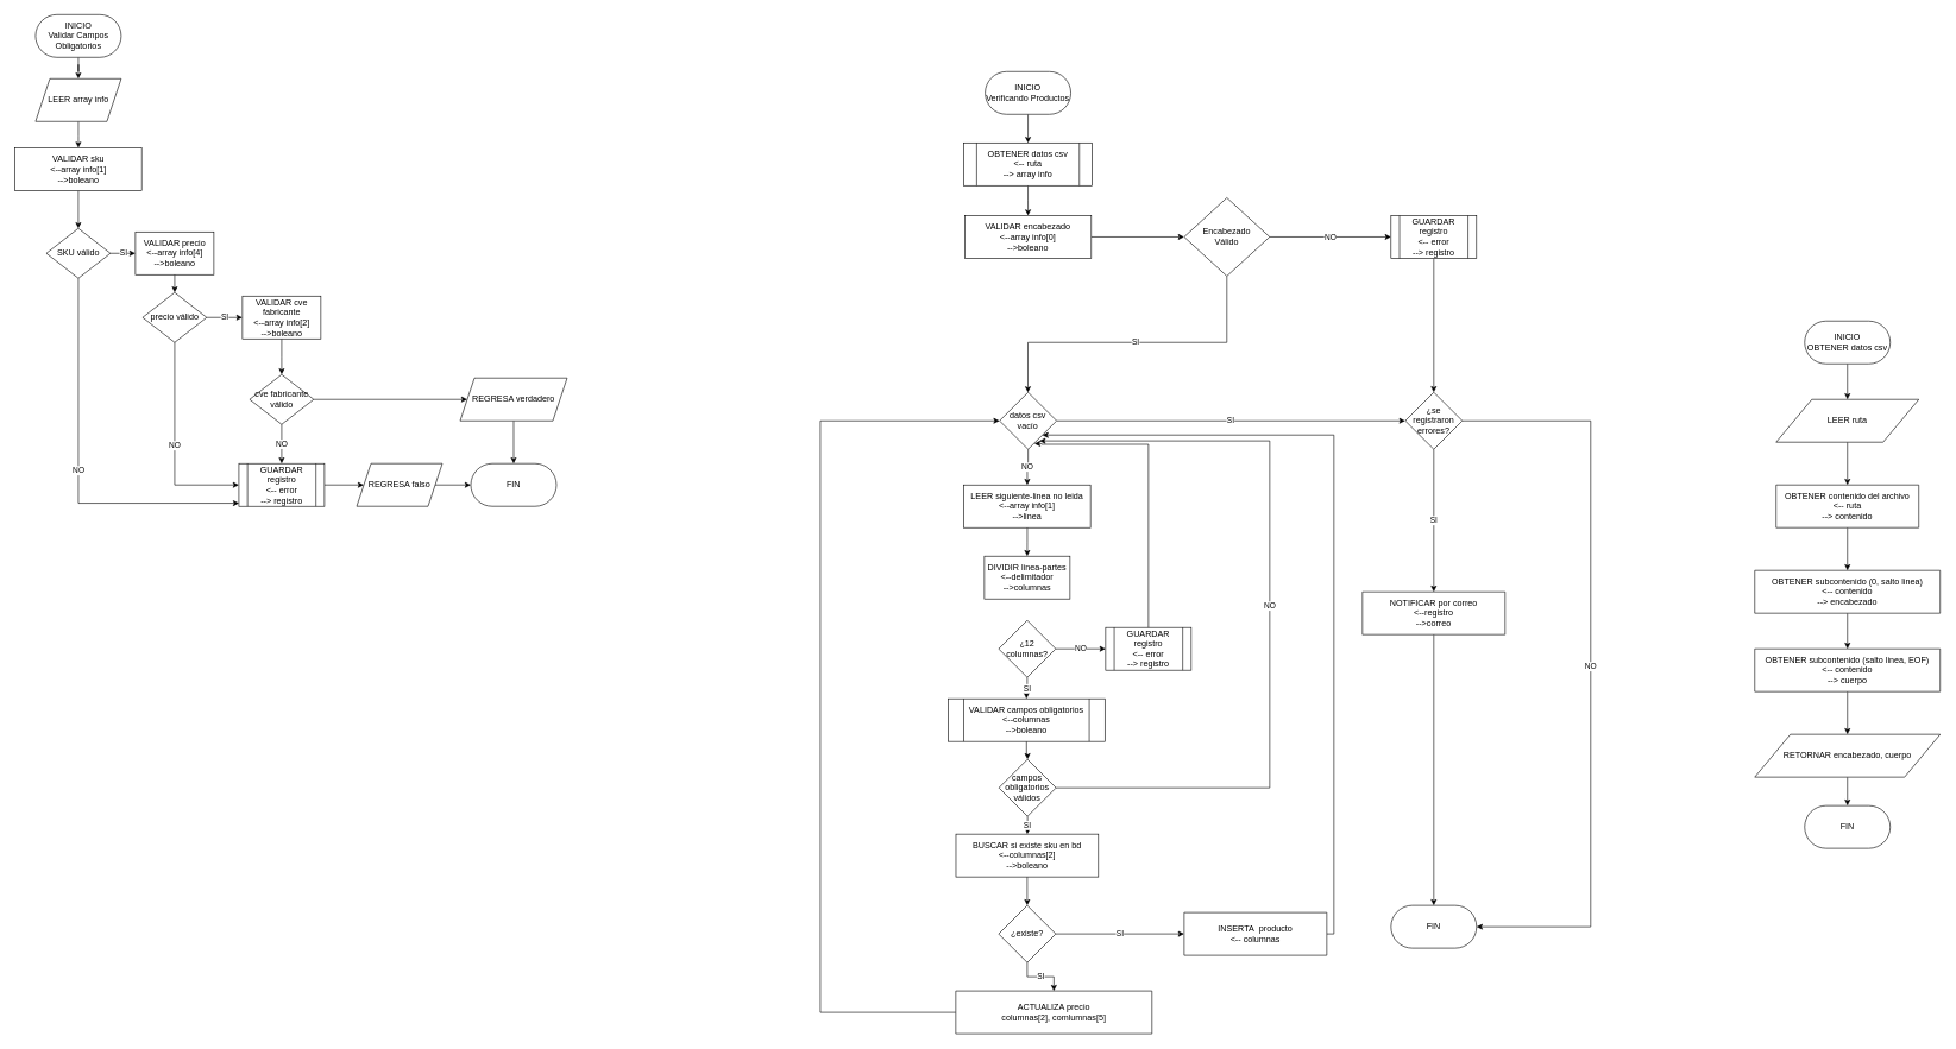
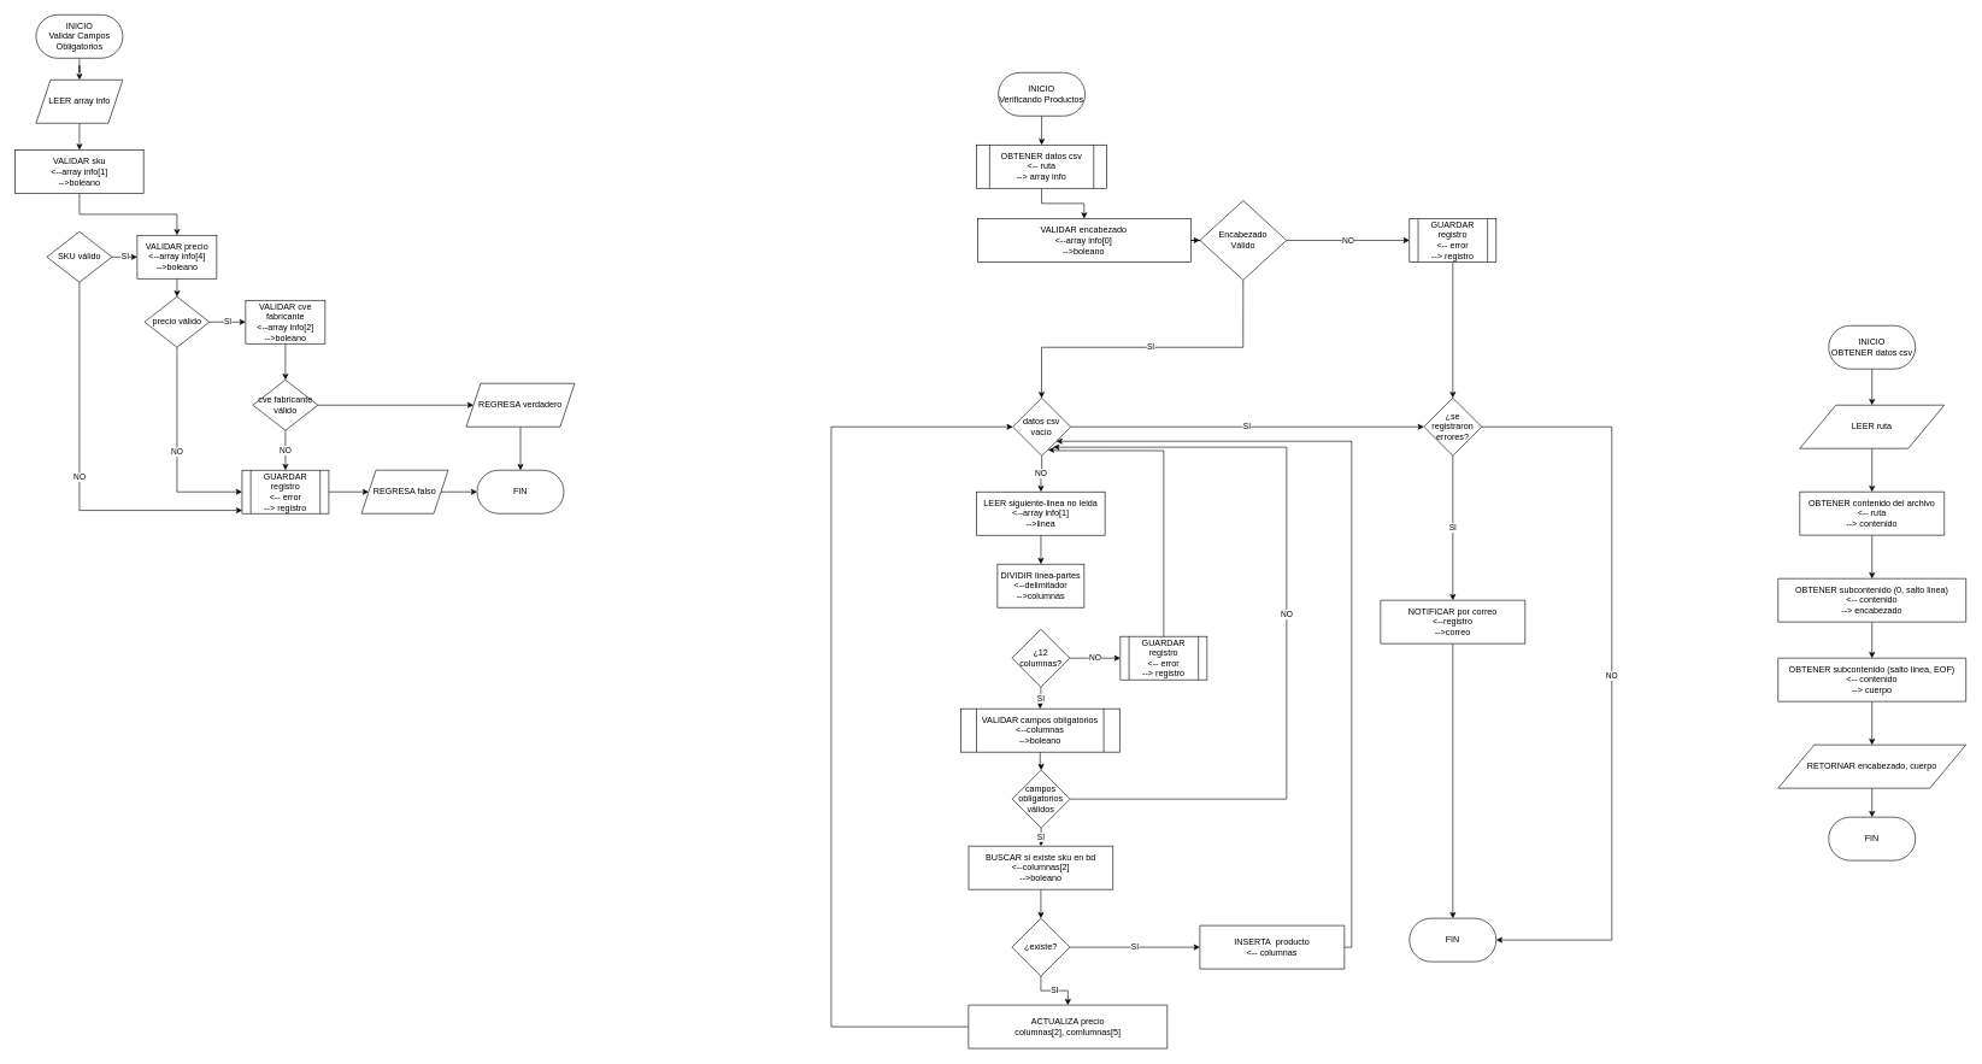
  <mxCell id="0" />
  <mxCell id="1" parent="0" />
  <mxCell id="2" value="" style="edgeStyle=orthogonalEdgeStyle;rounded=0;orthogonalLoop=1;jettySize=auto;html=1;" edge="1" parent="1" source="3" target="6"><mxGeometry relative="1" as="geometry" /></mxCell>
  <mxCell id="3" value="LEER siguiente-linea no leida&lt;br&gt;&amp;lt;--array info[1]&lt;br&gt;--&amp;gt;linea" style="rounded=0;whiteSpace=wrap;html=1;" vertex="1" parent="1"><mxGeometry x="1350.25" y="680" width="177.5" height="60" as="geometry" /></mxCell>
  <mxCell id="4" value="" style="edgeStyle=orthogonalEdgeStyle;rounded=0;orthogonalLoop=1;jettySize=auto;html=1;" edge="1" parent="1" source="5" target="19"><mxGeometry relative="1" as="geometry" /></mxCell>
  <mxCell id="5" value="BUSCAR si existe sku en bd&lt;br&gt;&amp;lt;--columnas[2]&lt;br&gt;--&amp;gt;boleano" style="rounded=0;whiteSpace=wrap;html=1;" vertex="1" parent="1"><mxGeometry x="1339.13" y="1170" width="199.75" height="60" as="geometry" /></mxCell>
  <mxCell id="6" value="DIVIDIR linea-partes&lt;br&gt;&amp;lt;--delimitador&lt;br&gt;--&amp;gt;columnas" style="rounded=0;whiteSpace=wrap;html=1;" vertex="1" parent="1"><mxGeometry x="1379" y="780" width="120" height="60" as="geometry" /></mxCell>
  <mxCell id="7" value="NO" style="edgeStyle=orthogonalEdgeStyle;rounded=0;orthogonalLoop=1;jettySize=auto;html=1;" edge="1" parent="1" source="9" target="15"><mxGeometry relative="1" as="geometry" /></mxCell>
  <mxCell id="8" value="SI" style="edgeStyle=orthogonalEdgeStyle;rounded=0;orthogonalLoop=1;jettySize=auto;html=1;" edge="1" parent="1" source="9" target="56"><mxGeometry relative="1" as="geometry" /></mxCell>
  <mxCell id="9" value="&lt;div&gt;¿12 columnas?&lt;br&gt;&lt;/div&gt;" style="rhombus;whiteSpace=wrap;html=1;" vertex="1" parent="1"><mxGeometry x="1399" y="870" width="80" height="80" as="geometry" /></mxCell>
  <mxCell id="10" value="FIN" style="rounded=1;whiteSpace=wrap;html=1;arcSize=50;" vertex="1" parent="1"><mxGeometry x="1949" y="1270" width="120" height="60" as="geometry" /></mxCell>
  <mxCell id="11" value="" style="edgeStyle=orthogonalEdgeStyle;rounded=0;orthogonalLoop=1;jettySize=auto;html=1;" edge="1" parent="1" source="12" target="14"><mxGeometry relative="1" as="geometry" /></mxCell>
  <mxCell id="12" value="&lt;div&gt;INICIO&lt;/div&gt;&lt;div&gt;Verificando Productos&lt;br&gt;&lt;/div&gt;" style="rounded=1;whiteSpace=wrap;html=1;arcSize=50;" vertex="1" parent="1"><mxGeometry x="1380.13" y="100" width="120" height="60" as="geometry" /></mxCell>
  <mxCell id="13" value="" style="edgeStyle=orthogonalEdgeStyle;rounded=0;orthogonalLoop=1;jettySize=auto;html=1;" edge="1" parent="1" source="14" target="46"><mxGeometry relative="1" as="geometry" /></mxCell>
  <mxCell id="14" value="&lt;div&gt;OBTENER datos csv &lt;br&gt;&lt;/div&gt;&lt;div&gt;&amp;lt;-- ruta&lt;/div&gt;&lt;div&gt;--&amp;gt; array info&lt;br&gt;&lt;/div&gt;" style="shape=process;whiteSpace=wrap;html=1;backgroundOutline=1;" vertex="1" parent="1"><mxGeometry x="1350.13" y="200" width="180" height="60" as="geometry" /></mxCell>
  <mxCell id="15" value="&lt;div&gt;GUARDAR registro &lt;br&gt;&lt;/div&gt;&lt;div&gt;&amp;lt;-- error&lt;/div&gt;&lt;div&gt;--&amp;gt; registro&lt;/div&gt;" style="shape=process;whiteSpace=wrap;html=1;backgroundOutline=1;" vertex="1" parent="1"><mxGeometry x="1549" y="880" width="120" height="60" as="geometry" /></mxCell>
  <mxCell id="16" style="edgeStyle=orthogonalEdgeStyle;rounded=0;orthogonalLoop=1;jettySize=auto;html=1;entryX=0.9;entryY=0.391;entryDx=0;entryDy=0;exitX=0.5;exitY=0;exitDx=0;exitDy=0;entryPerimeter=0;" edge="1" parent="1" source="15" target="44"><mxGeometry relative="1" as="geometry"><Array as="points"><mxPoint x="1609" y="623" /><mxPoint x="1459" y="623" /></Array><mxPoint x="1759" y="880" as="sourcePoint" /></mxGeometry></mxCell>
  <mxCell id="17" value="SI" style="edgeStyle=orthogonalEdgeStyle;rounded=0;orthogonalLoop=1;jettySize=auto;html=1;" edge="1" parent="1" source="19" target="21"><mxGeometry relative="1" as="geometry" /></mxCell>
  <mxCell id="18" value="SI" style="edgeStyle=orthogonalEdgeStyle;rounded=0;orthogonalLoop=1;jettySize=auto;html=1;" edge="1" parent="1" source="19" target="23"><mxGeometry relative="1" as="geometry" /></mxCell>
  <mxCell id="19" value="&lt;div&gt;¿existe?&lt;br&gt;&lt;/div&gt;" style="rhombus;whiteSpace=wrap;html=1;" vertex="1" parent="1"><mxGeometry x="1399" y="1270" width="80" height="80" as="geometry" /></mxCell>
  <mxCell id="20" style="edgeStyle=orthogonalEdgeStyle;rounded=0;orthogonalLoop=1;jettySize=auto;html=1;entryX=0.5;entryY=1;entryDx=0;entryDy=0;" edge="1" parent="1" source="21" target="44"><mxGeometry relative="1" as="geometry"><mxPoint x="1439" y="540" as="targetPoint" /><Array as="points"><mxPoint x="1149" y="1420" /><mxPoint x="1149" y="590" /></Array></mxGeometry></mxCell>
  <mxCell id="21" value="&lt;div&gt;ACTUALIZA precio&lt;/div&gt;&lt;div&gt;columnas[2], comlumnas[5]&lt;/div&gt;" style="shape=parallelogram;perimeter=parallelogramPerimeter;whiteSpace=wrap;html=1;fixedSize=1;size=-9.88;" vertex="1" parent="1"><mxGeometry x="1338.88" y="1390" width="275" height="60" as="geometry" /></mxCell>
  <mxCell id="22" style="edgeStyle=orthogonalEdgeStyle;rounded=0;orthogonalLoop=1;jettySize=auto;html=1;entryX=1;entryY=0;entryDx=0;entryDy=0;" edge="1" parent="1" source="23" target="44"><mxGeometry relative="1" as="geometry"><mxPoint x="1439" y="640" as="targetPoint" /><Array as="points"><mxPoint x="1869" y="1310" /><mxPoint x="1869" y="610" /></Array></mxGeometry></mxCell>
  <mxCell id="23" value="INSERTA&amp;nbsp; producto&lt;div&gt;&amp;lt;-- columnas&lt;/div&gt;" style="shape=parallelogram;perimeter=parallelogramPerimeter;whiteSpace=wrap;html=1;fixedSize=1;size=-9.88;" vertex="1" parent="1"><mxGeometry x="1659" y="1280" width="200" height="60" as="geometry" /></mxCell>
  <mxCell id="24" style="edgeStyle=orthogonalEdgeStyle;rounded=0;orthogonalLoop=1;jettySize=auto;html=1;" edge="1" parent="1" source="25" target="10"><mxGeometry relative="1" as="geometry" /></mxCell>
  <mxCell id="25" value="&lt;div&gt;NOTIFICAR por correo&lt;/div&gt;&lt;div&gt;&amp;lt;--registro&lt;/div&gt;&lt;div&gt;--&amp;gt;correo&lt;br&gt;&lt;/div&gt;" style="shape=parallelogram;perimeter=parallelogramPerimeter;whiteSpace=wrap;html=1;fixedSize=1;size=-20;" vertex="1" parent="1"><mxGeometry x="1909" y="830" width="200" height="60" as="geometry" /></mxCell>
  <mxCell id="26" value="SI" style="edgeStyle=orthogonalEdgeStyle;rounded=0;orthogonalLoop=1;jettySize=auto;html=1;" edge="1" parent="1" source="28" target="25"><mxGeometry relative="1" as="geometry" /></mxCell>
  <mxCell id="27" value="NO" style="edgeStyle=orthogonalEdgeStyle;rounded=0;orthogonalLoop=1;jettySize=auto;html=1;entryX=1;entryY=0.5;entryDx=0;entryDy=0;" edge="1" parent="1" source="28" target="10"><mxGeometry relative="1" as="geometry"><mxPoint x="2229" y="1306" as="targetPoint" /><Array as="points"><mxPoint x="2229" y="590" /><mxPoint x="2229" y="1300" /></Array></mxGeometry></mxCell>
  <mxCell id="28" value="&lt;div&gt;¿se registraron errores?&lt;br&gt;&lt;/div&gt;" style="rhombus;whiteSpace=wrap;html=1;" vertex="1" parent="1"><mxGeometry x="1969" y="550" width="80" height="80" as="geometry" /></mxCell>
  <mxCell id="29" value="" style="edgeStyle=orthogonalEdgeStyle;rounded=0;orthogonalLoop=1;jettySize=auto;html=1;" edge="1" parent="1" source="30" target="32"><mxGeometry relative="1" as="geometry" /></mxCell>
  <mxCell id="30" value="&lt;div&gt;INICIO&lt;/div&gt;OBTENER datos csv" style="rounded=1;whiteSpace=wrap;html=1;arcSize=50;" vertex="1" parent="1"><mxGeometry x="2529" y="450" width="120" height="60" as="geometry" /></mxCell>
  <mxCell id="31" value="" style="edgeStyle=orthogonalEdgeStyle;rounded=0;orthogonalLoop=1;jettySize=auto;html=1;" edge="1" parent="1" source="32" target="34"><mxGeometry relative="1" as="geometry" /></mxCell>
  <mxCell id="32" value="LEER ruta" style="shape=parallelogram;perimeter=parallelogramPerimeter;whiteSpace=wrap;html=1;fixedSize=1;size=50;" vertex="1" parent="1"><mxGeometry x="2489" y="560" width="200" height="60" as="geometry" /></mxCell>
  <mxCell id="33" value="" style="edgeStyle=orthogonalEdgeStyle;rounded=0;orthogonalLoop=1;jettySize=auto;html=1;" edge="1" parent="1" source="34" target="36"><mxGeometry relative="1" as="geometry" /></mxCell>
  <mxCell id="34" value="&lt;div&gt;OBTENER contenido del archivo&lt;/div&gt;&lt;div&gt;&amp;lt;-- ruta&lt;/div&gt;&lt;div&gt;--&amp;gt; contenido&lt;br&gt;&lt;/div&gt;" style="shape=parallelogram;perimeter=parallelogramPerimeter;whiteSpace=wrap;html=1;fixedSize=1;size=-15;" vertex="1" parent="1"><mxGeometry x="2489" y="680" width="200" height="60" as="geometry" /></mxCell>
  <mxCell id="35" value="" style="edgeStyle=orthogonalEdgeStyle;rounded=0;orthogonalLoop=1;jettySize=auto;html=1;" edge="1" parent="1" source="36" target="38"><mxGeometry relative="1" as="geometry" /></mxCell>
  <mxCell id="36" value="&lt;div&gt;OBTENER subcontenido (0, salto linea)&lt;br&gt;&lt;/div&gt;&lt;div&gt;&amp;lt;-- contenido&lt;/div&gt;&lt;div&gt;--&amp;gt; encabezado&lt;/div&gt;" style="shape=parallelogram;perimeter=parallelogramPerimeter;whiteSpace=wrap;html=1;fixedSize=1;size=-15;" vertex="1" parent="1"><mxGeometry x="2459" y="800" width="260" height="60" as="geometry" /></mxCell>
  <mxCell id="37" value="" style="edgeStyle=orthogonalEdgeStyle;rounded=0;orthogonalLoop=1;jettySize=auto;html=1;" edge="1" parent="1" source="38" target="40"><mxGeometry relative="1" as="geometry" /></mxCell>
  <mxCell id="38" value="&lt;div&gt;OBTENER subcontenido (salto linea, EOF)&lt;br&gt;&lt;/div&gt;&lt;div&gt;&amp;lt;-- contenido&lt;/div&gt;&lt;div&gt;--&amp;gt; cuerpo&lt;br&gt;&lt;/div&gt;" style="shape=parallelogram;perimeter=parallelogramPerimeter;whiteSpace=wrap;html=1;fixedSize=1;size=-15;" vertex="1" parent="1"><mxGeometry x="2459" y="910" width="260" height="60" as="geometry" /></mxCell>
  <mxCell id="39" value="" style="edgeStyle=orthogonalEdgeStyle;rounded=0;orthogonalLoop=1;jettySize=auto;html=1;" edge="1" parent="1" source="40" target="41"><mxGeometry relative="1" as="geometry" /></mxCell>
  <mxCell id="40" value="RETORNAR encabezado, cuerpo" style="shape=parallelogram;perimeter=parallelogramPerimeter;whiteSpace=wrap;html=1;fixedSize=1;size=50;" vertex="1" parent="1"><mxGeometry x="2459" y="1030" width="260" height="60" as="geometry" /></mxCell>
  <mxCell id="41" value="FIN" style="rounded=1;whiteSpace=wrap;html=1;arcSize=50;" vertex="1" parent="1"><mxGeometry x="2529" y="1130" width="120" height="60" as="geometry" /></mxCell>
  <mxCell id="42" value="NO" style="edgeStyle=orthogonalEdgeStyle;rounded=0;orthogonalLoop=1;jettySize=auto;html=1;" edge="1" parent="1" source="44" target="3"><mxGeometry relative="1" as="geometry" /></mxCell>
  <mxCell id="43" value="SI" style="edgeStyle=orthogonalEdgeStyle;rounded=0;orthogonalLoop=1;jettySize=auto;html=1;" edge="1" parent="1" source="44" target="28"><mxGeometry relative="1" as="geometry" /></mxCell>
  <mxCell id="44" value="&lt;div&gt;datos csv&lt;/div&gt;&lt;div&gt;vacío&lt;br&gt;&lt;/div&gt;" style="rhombus;whiteSpace=wrap;html=1;direction=south;" vertex="1" parent="1"><mxGeometry x="1400.25" y="550" width="80" height="80" as="geometry" /></mxCell>
  <mxCell id="45" style="edgeStyle=orthogonalEdgeStyle;rounded=0;orthogonalLoop=1;jettySize=auto;html=1;" edge="1" parent="1" source="46" target="49"><mxGeometry relative="1" as="geometry" /></mxCell>
- <mxCell id="46" value="VALIDAR encabezado&lt;br&gt;&amp;lt;--array info[0]&lt;br&gt;--&amp;gt;boleano" style="rounded=0;whiteSpace=wrap;html=1;" vertex="1" parent="1"><mxGeometry x="1351.38" y="302" width="177.5" height="60" as="geometry" /></mxCell>
+ <mxCell id="46" value="VALIDAR encabezado&lt;br&gt;&amp;lt;--array info[0]&lt;br&gt;--&amp;gt;boleano" style="rounded=0;whiteSpace=wrap;html=1;" vertex="1" parent="1"><mxGeometry x="1351.38" y="302" width="295" height="60" as="geometry" /></mxCell>
  <mxCell id="47" value="NO" style="edgeStyle=orthogonalEdgeStyle;rounded=0;orthogonalLoop=1;jettySize=auto;html=1;" edge="1" parent="1" source="49" target="51"><mxGeometry relative="1" as="geometry" /></mxCell>
  <mxCell id="48" value="SI" style="edgeStyle=orthogonalEdgeStyle;rounded=0;orthogonalLoop=1;jettySize=auto;html=1;exitX=0.5;exitY=1;exitDx=0;exitDy=0;" edge="1" parent="1" source="49" target="44"><mxGeometry relative="1" as="geometry"><Array as="points"><mxPoint x="1719" y="480" /><mxPoint x="1440" y="480" /></Array></mxGeometry></mxCell>
  <mxCell id="49" value="&lt;div&gt;Encabezado&lt;/div&gt;&lt;div&gt;Válido&lt;br&gt;&lt;/div&gt;" style="rhombus;whiteSpace=wrap;html=1;" vertex="1" parent="1"><mxGeometry x="1659" y="277" width="119.87" height="110" as="geometry" /></mxCell>
  <mxCell id="50" style="edgeStyle=orthogonalEdgeStyle;rounded=0;orthogonalLoop=1;jettySize=auto;html=1;entryX=0.5;entryY=0;entryDx=0;entryDy=0;" edge="1" parent="1" source="51" target="28"><mxGeometry relative="1" as="geometry" /></mxCell>
  <mxCell id="51" value="&lt;div&gt;GUARDAR registro &lt;br&gt;&lt;/div&gt;&lt;div&gt;&amp;lt;-- error&lt;/div&gt;&lt;div&gt;--&amp;gt; registro&lt;/div&gt;" style="shape=process;whiteSpace=wrap;html=1;backgroundOutline=1;" vertex="1" parent="1"><mxGeometry x="1949" y="302" width="120" height="60" as="geometry" /></mxCell>
  <mxCell id="52" value="SI" style="edgeStyle=orthogonalEdgeStyle;rounded=0;orthogonalLoop=1;jettySize=auto;html=1;" edge="1" parent="1" source="54" target="5"><mxGeometry relative="1" as="geometry" /></mxCell>
  <mxCell id="53" value="NO" style="edgeStyle=orthogonalEdgeStyle;rounded=0;orthogonalLoop=1;jettySize=auto;html=1;entryX=0.852;entryY=0.301;entryDx=0;entryDy=0;entryPerimeter=0;" edge="1" parent="1" source="54" target="44"><mxGeometry relative="1" as="geometry"><Array as="points"><mxPoint x="1779" y="1105" /><mxPoint x="1779" y="618" /></Array></mxGeometry></mxCell>
  <mxCell id="54" value="campos obligatorios&lt;br&gt;&lt;div&gt;válidos&lt;br&gt;&lt;/div&gt;" style="rhombus;whiteSpace=wrap;html=1;" vertex="1" parent="1"><mxGeometry x="1399.38" y="1065" width="80" height="80" as="geometry" /></mxCell>
  <mxCell id="55" value="" style="edgeStyle=orthogonalEdgeStyle;rounded=0;orthogonalLoop=1;jettySize=auto;html=1;" edge="1" parent="1" source="56" target="54"><mxGeometry relative="1" as="geometry" /></mxCell>
  <mxCell id="56" value="VALIDAR campos obligatorios&lt;br&gt;&amp;lt;--columnas&lt;br&gt;--&amp;gt;boleano" style="shape=process;whiteSpace=wrap;html=1;backgroundOutline=1;" vertex="1" parent="1"><mxGeometry x="1328" y="980" width="220" height="60" as="geometry" /></mxCell>
  <mxCell id="57" value="" style="edgeStyle=orthogonalEdgeStyle;rounded=0;orthogonalLoop=1;jettySize=auto;html=1;" edge="1" parent="1" source="58" target="75"><mxGeometry relative="1" as="geometry" /></mxCell>
  <mxCell id="58" value="VALIDAR precio&lt;br&gt;&amp;lt;--array info[4]&lt;br&gt;--&amp;gt;boleano" style="rounded=0;whiteSpace=wrap;html=1;" vertex="1" parent="1"><mxGeometry x="188.75" y="325" width="110" height="60" as="geometry" /></mxCell>
- <mxCell id="59" value="" style="edgeStyle=orthogonalEdgeStyle;rounded=0;orthogonalLoop=1;jettySize=auto;html=1;" edge="1" parent="1" source="60" target="66"><mxGeometry relative="1" as="geometry" /></mxCell>
+ <mxCell id="59" value="" style="edgeStyle=orthogonalEdgeStyle;rounded=0;orthogonalLoop=1;jettySize=auto;html=1;" edge="1" parent="1" source="60" target="58"><mxGeometry relative="1" as="geometry" /></mxCell>
  <mxCell id="60" value="VALIDAR sku&lt;br&gt;&amp;lt;--array info[1]&lt;br&gt;--&amp;gt;boleano" style="rounded=0;whiteSpace=wrap;html=1;" vertex="1" parent="1"><mxGeometry x="20" y="207" width="177.5" height="60" as="geometry" /></mxCell>
  <mxCell id="61" value="" style="edgeStyle=orthogonalEdgeStyle;rounded=0;orthogonalLoop=1;jettySize=auto;html=1;" edge="1" parent="1" source="62" target="68"><mxGeometry relative="1" as="geometry" /></mxCell>
  <mxCell id="62" value="&lt;div&gt;INICIO&lt;/div&gt;&lt;div&gt;Validar Campos Obligatorios&lt;br&gt;&lt;/div&gt;" style="rounded=1;whiteSpace=wrap;html=1;arcSize=50;" vertex="1" parent="1"><mxGeometry x="48.75" y="20" width="120" height="60" as="geometry" /></mxCell>
  <mxCell id="63" value="FIN" style="rounded=1;whiteSpace=wrap;html=1;arcSize=50;" vertex="1" parent="1"><mxGeometry x="659" y="650" width="120" height="60" as="geometry" /></mxCell>
  <mxCell id="64" value="NO" style="edgeStyle=orthogonalEdgeStyle;rounded=0;orthogonalLoop=1;jettySize=auto;html=1;entryX=0.002;entryY=0.927;entryDx=0;entryDy=0;entryPerimeter=0;" edge="1" parent="1" source="66" target="82"><mxGeometry relative="1" as="geometry"><Array as="points"><mxPoint x="109" y="706" /></Array></mxGeometry></mxCell>
  <mxCell id="65" value="SI" style="edgeStyle=orthogonalEdgeStyle;rounded=0;orthogonalLoop=1;jettySize=auto;html=1;" edge="1" parent="1" source="66" target="58"><mxGeometry relative="1" as="geometry" /></mxCell>
  <mxCell id="66" value="SKU válido" style="rhombus;whiteSpace=wrap;html=1;" vertex="1" parent="1"><mxGeometry x="63.82" y="320" width="89.87" height="70" as="geometry" /></mxCell>
  <mxCell id="67" value="" style="edgeStyle=orthogonalEdgeStyle;rounded=0;orthogonalLoop=1;jettySize=auto;html=1;" edge="1" parent="1" source="68" target="60"><mxGeometry relative="1" as="geometry" /></mxCell>
  <mxCell id="68" value="LEER array info" style="shape=parallelogram;perimeter=parallelogramPerimeter;whiteSpace=wrap;html=1;fixedSize=1;" vertex="1" parent="1"><mxGeometry x="48.75" y="110" width="120" height="60" as="geometry" /></mxCell>
  <mxCell id="69" value="" style="edgeStyle=orthogonalEdgeStyle;rounded=0;orthogonalLoop=1;jettySize=auto;html=1;" edge="1" parent="1" source="70" target="63"><mxGeometry relative="1" as="geometry" /></mxCell>
  <mxCell id="70" value="REGRESA falso" style="shape=parallelogram;perimeter=parallelogramPerimeter;whiteSpace=wrap;html=1;fixedSize=1;" vertex="1" parent="1"><mxGeometry x="499" y="650" width="120" height="60" as="geometry" /></mxCell>
  <mxCell id="71" value="" style="edgeStyle=orthogonalEdgeStyle;rounded=0;orthogonalLoop=1;jettySize=auto;html=1;" edge="1" parent="1" source="72" target="63"><mxGeometry relative="1" as="geometry" /></mxCell>
  <mxCell id="72" value="REGRESA verdadero" style="shape=parallelogram;perimeter=parallelogramPerimeter;whiteSpace=wrap;html=1;fixedSize=1;" vertex="1" parent="1"><mxGeometry x="644" y="530" width="150" height="60" as="geometry" /></mxCell>
  <mxCell id="73" value="SI" style="edgeStyle=orthogonalEdgeStyle;rounded=0;orthogonalLoop=1;jettySize=auto;html=1;" edge="1" parent="1" source="75" target="77"><mxGeometry relative="1" as="geometry" /></mxCell>
  <mxCell id="74" value="NO" style="edgeStyle=orthogonalEdgeStyle;rounded=0;orthogonalLoop=1;jettySize=auto;html=1;entryX=0;entryY=0.5;entryDx=0;entryDy=0;" edge="1" parent="1" source="75" target="82"><mxGeometry relative="1" as="geometry"><Array as="points"><mxPoint x="244" y="680" /></Array></mxGeometry></mxCell>
  <mxCell id="75" value="precio válido" style="rhombus;whiteSpace=wrap;html=1;" vertex="1" parent="1"><mxGeometry x="198.81" y="410" width="89.87" height="70" as="geometry" /></mxCell>
  <mxCell id="76" value="" style="edgeStyle=orthogonalEdgeStyle;rounded=0;orthogonalLoop=1;jettySize=auto;html=1;" edge="1" parent="1" source="77" target="80"><mxGeometry relative="1" as="geometry" /></mxCell>
  <mxCell id="77" value="VALIDAR cve fabricante&lt;br&gt;&amp;lt;--array info[2]&lt;br&gt;--&amp;gt;boleano" style="rounded=0;whiteSpace=wrap;html=1;" vertex="1" parent="1"><mxGeometry x="338.75" y="415" width="110" height="60" as="geometry" /></mxCell>
  <mxCell id="78" value="NO" style="edgeStyle=orthogonalEdgeStyle;rounded=0;orthogonalLoop=1;jettySize=auto;html=1;" edge="1" parent="1" source="80" target="82"><mxGeometry relative="1" as="geometry" /></mxCell>
  <mxCell id="79" style="edgeStyle=orthogonalEdgeStyle;rounded=0;orthogonalLoop=1;jettySize=auto;html=1;entryX=0;entryY=0.5;entryDx=0;entryDy=0;" edge="1" parent="1" source="80" target="72"><mxGeometry relative="1" as="geometry" /></mxCell>
  <mxCell id="80" value="cve fabricante válido" style="rhombus;whiteSpace=wrap;html=1;" vertex="1" parent="1"><mxGeometry x="348.82" y="525" width="89.87" height="70" as="geometry" /></mxCell>
  <mxCell id="81" value="" style="edgeStyle=orthogonalEdgeStyle;rounded=0;orthogonalLoop=1;jettySize=auto;html=1;" edge="1" parent="1" source="82" target="70"><mxGeometry relative="1" as="geometry" /></mxCell>
  <mxCell id="82" value="&lt;div&gt;GUARDAR registro &lt;br&gt;&lt;/div&gt;&lt;div&gt;&amp;lt;-- error&lt;/div&gt;&lt;div&gt;--&amp;gt; registro&lt;/div&gt;" style="shape=process;whiteSpace=wrap;html=1;backgroundOutline=1;" vertex="1" parent="1"><mxGeometry x="333.82" y="650" width="120" height="60" as="geometry" /></mxCell>
